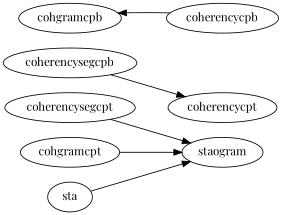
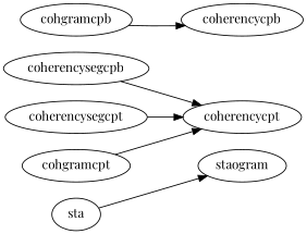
  digraph {
    fontname="Playfair Display"
    rankdir=LR
    node [fontname="Playfair Display"]
    edge [fontname="Playfair Display"]
    coherencysegcpb
    coherencycpt
    coherencysegcpt
    cohgramcpb
    coherencycpb
    cohgramcpt
    sta
    staogram
    coherencysegcpb -> coherencycpt
-   coherencysegcpt -> staogram
-   coherencycpb -> cohgramcpb
-   cohgramcpt -> staogram
+   coherencysegcpt -> coherencycpt
+   cohgramcpb -> coherencycpb
+   cohgramcpt -> coherencycpt
    sta -> staogram
  }
